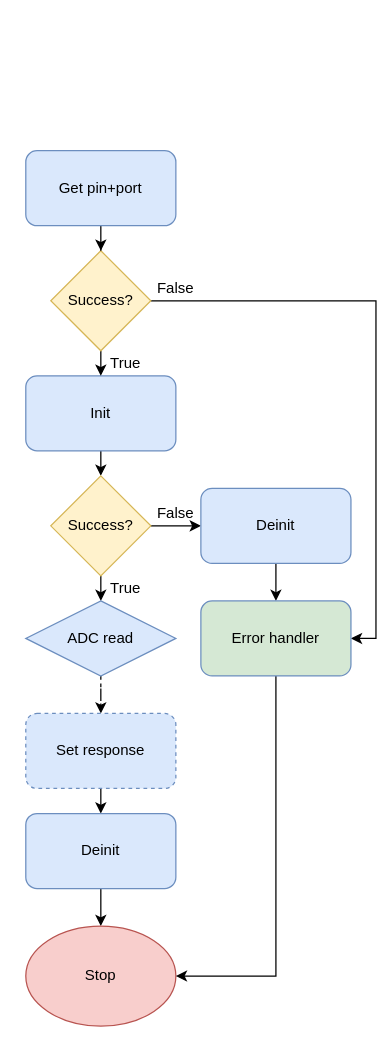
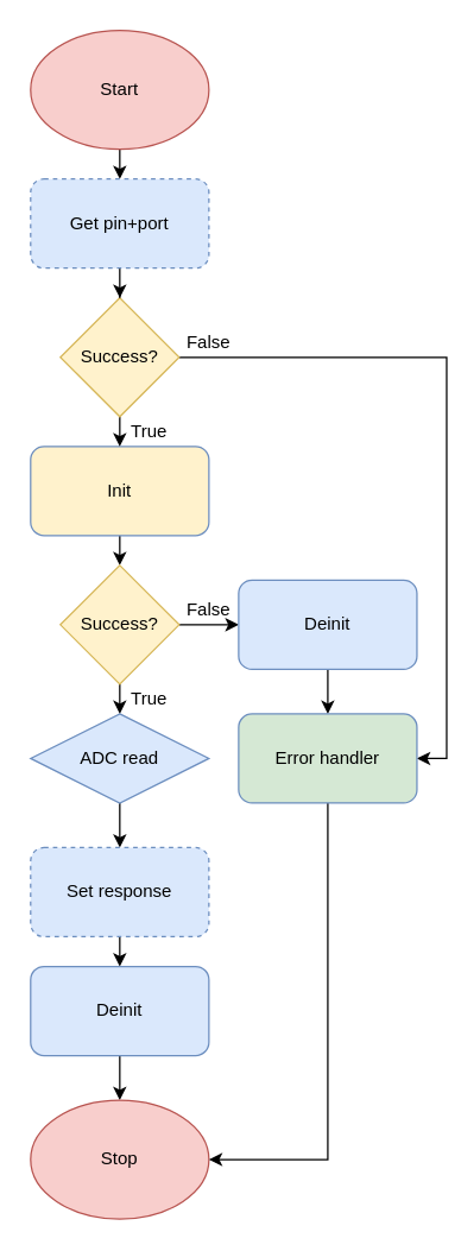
  <mxCell id="0" />
  <mxCell id="1" parent="0" />
+ <mxCell id="2" style="edgeStyle=orthogonalEdgeStyle;rounded=0;orthogonalLoop=1;jettySize=auto;html=1;exitX=0.5;exitY=1;exitDx=0;exitDy=0;entryX=0.5;entryY=0;entryDx=0;entryDy=0;" parent="1" source="3" target="13" edge="1"><mxGeometry relative="1" as="geometry" /></mxCell>
+ <mxCell id="3" value="&lt;div&gt;Start&lt;/div&gt;" style="ellipse;whiteSpace=wrap;html=1;fillColor=#f8cecc;strokeColor=#b85450;" parent="1" vertex="1"><mxGeometry x="20" y="20" width="120" height="80" as="geometry" /></mxCell>
  <mxCell id="4" style="edgeStyle=orthogonalEdgeStyle;rounded=0;orthogonalLoop=1;jettySize=auto;html=1;exitX=0.5;exitY=1;exitDx=0;exitDy=0;entryX=0.5;entryY=0;entryDx=0;entryDy=0;" parent="1" source="5" target="11" edge="1"><mxGeometry relative="1" as="geometry" /></mxCell>
- <mxCell id="5" value="Init" style="rounded=1;whiteSpace=wrap;html=1;fillColor=#dae8fc;strokeColor=#6c8ebf;" parent="1" vertex="1"><mxGeometry x="20" y="300" width="120" height="60" as="geometry" /></mxCell>
+ <mxCell id="5" value="Init" style="rounded=1;whiteSpace=wrap;html=1;fillColor=#fff2cc;strokeColor=#6c8ebf;" parent="1" vertex="1"><mxGeometry x="20" y="300" width="120" height="60" as="geometry" /></mxCell>
  <mxCell id="6" style="edgeStyle=orthogonalEdgeStyle;rounded=0;orthogonalLoop=1;jettySize=auto;html=1;exitX=0.5;exitY=1;exitDx=0;exitDy=0;entryX=0.5;entryY=0;entryDx=0;entryDy=0;" parent="1" source="8" target="5" edge="1"><mxGeometry relative="1" as="geometry" /></mxCell>
  <mxCell id="7" style="edgeStyle=orthogonalEdgeStyle;rounded=0;orthogonalLoop=1;jettySize=auto;html=1;exitX=1;exitY=0.5;exitDx=0;exitDy=0;entryX=1;entryY=0.5;entryDx=0;entryDy=0;" parent="1" source="8" target="24" edge="1"><mxGeometry relative="1" as="geometry" /></mxCell>
  <mxCell id="8" value="Success?" style="rhombus;whiteSpace=wrap;html=1;fillColor=#fff2cc;strokeColor=#d6b656;" parent="1" vertex="1"><mxGeometry x="40" y="200" width="80" height="80" as="geometry" /></mxCell>
  <mxCell id="9" style="edgeStyle=orthogonalEdgeStyle;rounded=0;orthogonalLoop=1;jettySize=auto;html=1;exitX=0.5;exitY=1;exitDx=0;exitDy=0;entryX=0.5;entryY=0;entryDx=0;entryDy=0;" parent="1" source="11" target="15" edge="1"><mxGeometry relative="1" as="geometry" /></mxCell>
  <mxCell id="10" style="edgeStyle=orthogonalEdgeStyle;rounded=0;orthogonalLoop=1;jettySize=auto;html=1;exitX=1;exitY=0.5;exitDx=0;exitDy=0;entryX=0;entryY=0.5;entryDx=0;entryDy=0;" parent="1" source="11" target="22" edge="1"><mxGeometry relative="1" as="geometry" /></mxCell>
  <mxCell id="11" value="Success?" style="rhombus;whiteSpace=wrap;html=1;fillColor=#fff2cc;strokeColor=#d6b656;" parent="1" vertex="1"><mxGeometry x="40" y="380" width="80" height="80" as="geometry" /></mxCell>
  <mxCell id="12" style="edgeStyle=orthogonalEdgeStyle;rounded=0;orthogonalLoop=1;jettySize=auto;html=1;exitX=0.5;exitY=1;exitDx=0;exitDy=0;" parent="1" source="13" target="8" edge="1"><mxGeometry relative="1" as="geometry" /></mxCell>
- <mxCell id="13" value="Get pin+port" style="rounded=1;whiteSpace=wrap;html=1;fillColor=#dae8fc;strokeColor=#6c8ebf;" parent="1" vertex="1"><mxGeometry x="20" y="120" width="120" height="60" as="geometry" /></mxCell>
- <mxCell id="14" style="edgeStyle=orthogonalEdgeStyle;rounded=0;orthogonalLoop=1;jettySize=auto;html=1;exitX=0.5;exitY=1;exitDx=0;exitDy=0;dashed=1;" parent="1" source="15" target="17" edge="1"><mxGeometry relative="1" as="geometry" /></mxCell>
+ <mxCell id="13" value="Get pin+port" style="rounded=1;whiteSpace=wrap;html=1;fillColor=#dae8fc;strokeColor=#6c8ebf;dashed=1;" parent="1" vertex="1"><mxGeometry x="20" y="120" width="120" height="60" as="geometry" /></mxCell>
+ <mxCell id="14" style="edgeStyle=orthogonalEdgeStyle;rounded=0;orthogonalLoop=1;jettySize=auto;html=1;exitX=0.5;exitY=1;exitDx=0;exitDy=0;" parent="1" source="15" target="17" edge="1"><mxGeometry relative="1" as="geometry" /></mxCell>
  <mxCell id="15" value="ADC read" style="rhombus;whiteSpace=wrap;html=1;fillColor=#dae8fc;strokeColor=#6c8ebf;" parent="1" vertex="1"><mxGeometry x="20" y="480" width="120" height="60" as="geometry" /></mxCell>
  <mxCell id="16" style="edgeStyle=orthogonalEdgeStyle;rounded=0;orthogonalLoop=1;jettySize=auto;html=1;exitX=0.5;exitY=1;exitDx=0;exitDy=0;entryX=0.5;entryY=0;entryDx=0;entryDy=0;" parent="1" source="17" target="19" edge="1"><mxGeometry relative="1" as="geometry" /></mxCell>
  <mxCell id="17" value="Set response" style="rounded=1;whiteSpace=wrap;html=1;fillColor=#dae8fc;strokeColor=#6c8ebf;dashed=1;" parent="1" vertex="1"><mxGeometry x="20" y="570" width="120" height="60" as="geometry" /></mxCell>
  <mxCell id="18" style="edgeStyle=orthogonalEdgeStyle;rounded=0;orthogonalLoop=1;jettySize=auto;html=1;exitX=0.5;exitY=1;exitDx=0;exitDy=0;entryX=0.5;entryY=0;entryDx=0;entryDy=0;" parent="1" source="19" target="20" edge="1"><mxGeometry relative="1" as="geometry" /></mxCell>
  <mxCell id="19" value="Deinit" style="rounded=1;whiteSpace=wrap;html=1;fillColor=#dae8fc;strokeColor=#6c8ebf;" parent="1" vertex="1"><mxGeometry x="20" y="650" width="120" height="60" as="geometry" /></mxCell>
  <mxCell id="20" value="Stop" style="ellipse;whiteSpace=wrap;html=1;fillColor=#f8cecc;strokeColor=#b85450;" parent="1" vertex="1"><mxGeometry x="20" y="740" width="120" height="80" as="geometry" /></mxCell>
  <mxCell id="21" style="edgeStyle=orthogonalEdgeStyle;rounded=0;orthogonalLoop=1;jettySize=auto;html=1;exitX=0.5;exitY=1;exitDx=0;exitDy=0;" parent="1" source="22" target="24" edge="1"><mxGeometry relative="1" as="geometry" /></mxCell>
  <mxCell id="22" value="Deinit" style="rounded=1;whiteSpace=wrap;html=1;fillColor=#dae8fc;strokeColor=#6c8ebf;" parent="1" vertex="1"><mxGeometry x="160" y="390" width="120" height="60" as="geometry" /></mxCell>
  <mxCell id="23" style="edgeStyle=orthogonalEdgeStyle;rounded=0;orthogonalLoop=1;jettySize=auto;html=1;exitX=0.5;exitY=1;exitDx=0;exitDy=0;entryX=1;entryY=0.5;entryDx=0;entryDy=0;" parent="1" source="24" target="20" edge="1"><mxGeometry relative="1" as="geometry" /></mxCell>
  <mxCell id="24" value="Error handler" style="rounded=1;whiteSpace=wrap;html=1;fillColor=#d5e8d4;strokeColor=#6c8ebf;" parent="1" vertex="1"><mxGeometry x="160" y="480" width="120" height="60" as="geometry" /></mxCell>
  <mxCell id="25" value="False" style="text;html=1;strokeColor=none;fillColor=none;align=center;verticalAlign=middle;whiteSpace=wrap;rounded=0;" parent="1" vertex="1"><mxGeometry x="120" y="220" width="40" height="20" as="geometry" /></mxCell>
  <mxCell id="26" value="False" style="text;html=1;strokeColor=none;fillColor=none;align=center;verticalAlign=middle;whiteSpace=wrap;rounded=0;" parent="1" vertex="1"><mxGeometry x="120" y="400" width="40" height="20" as="geometry" /></mxCell>
  <mxCell id="27" value="True" style="text;html=1;strokeColor=none;fillColor=none;align=center;verticalAlign=middle;whiteSpace=wrap;rounded=0;" parent="1" vertex="1"><mxGeometry x="80" y="280" width="40" height="20" as="geometry" /></mxCell>
  <mxCell id="28" value="True" style="text;html=1;strokeColor=none;fillColor=none;align=center;verticalAlign=middle;whiteSpace=wrap;rounded=0;" parent="1" vertex="1"><mxGeometry x="80" y="460" width="40" height="20" as="geometry" /></mxCell>
